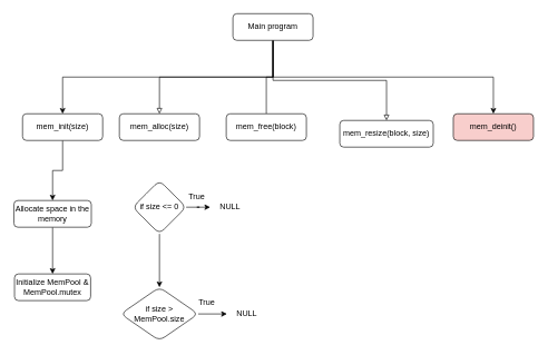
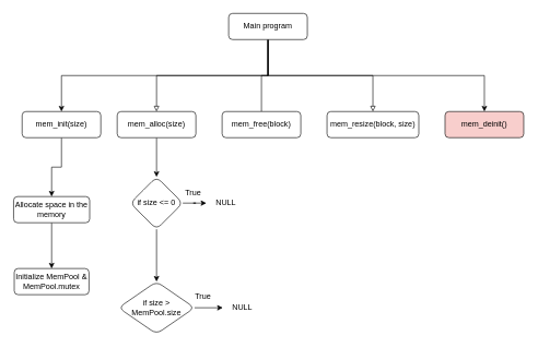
  <mxCell id="0" />
  <mxCell id="1" parent="0" />
  <mxCell id="2" style="edgeStyle=orthogonalEdgeStyle;rounded=0;orthogonalLoop=1;jettySize=auto;html=1;exitX=0.5;exitY=1;exitDx=0;exitDy=0;endArrow=block;endFill=0;" edge="1" parent="1" source="7" target="11"><mxGeometry relative="1" as="geometry" /></mxCell>
  <mxCell id="3" style="edgeStyle=orthogonalEdgeStyle;rounded=0;orthogonalLoop=1;jettySize=auto;html=1;exitX=0.5;exitY=1;exitDx=0;exitDy=0;entryX=0.5;entryY=0;entryDx=0;entryDy=0;endArrow=none;" edge="1" parent="1" source="7" target="12"><mxGeometry relative="1" as="geometry" /></mxCell>
  <mxCell id="4" style="edgeStyle=orthogonalEdgeStyle;rounded=0;orthogonalLoop=1;jettySize=auto;html=1;exitX=0.5;exitY=1;exitDx=0;exitDy=0;entryX=0.5;entryY=0;entryDx=0;entryDy=0;" edge="1" parent="1" source="7" target="9"><mxGeometry relative="1" as="geometry" /></mxCell>
  <mxCell id="5" style="edgeStyle=orthogonalEdgeStyle;rounded=0;orthogonalLoop=1;jettySize=auto;html=1;exitX=0.5;exitY=1;exitDx=0;exitDy=0;endArrow=block;endFill=0;" edge="1" parent="1" source="7" target="13"><mxGeometry relative="1" as="geometry" /></mxCell>
  <mxCell id="6" style="edgeStyle=orthogonalEdgeStyle;rounded=0;orthogonalLoop=1;jettySize=auto;html=1;exitX=0.5;exitY=1;exitDx=0;exitDy=0;entryX=0.5;entryY=0;entryDx=0;entryDy=0;" edge="1" parent="1" source="7" target="14"><mxGeometry relative="1" as="geometry" /></mxCell>
  <mxCell id="7" value="Main program" style="rounded=1;whiteSpace=wrap;html=1;fontSize=12;glass=0;strokeWidth=1;shadow=0;" parent="1" vertex="1"><mxGeometry x="348" y="20" width="120" height="40" as="geometry" /></mxCell>
  <mxCell id="8" value="" style="edgeStyle=orthogonalEdgeStyle;rounded=0;orthogonalLoop=1;jettySize=auto;html=1;" edge="1" parent="1" source="9" target="16"><mxGeometry relative="1" as="geometry" /></mxCell>
  <mxCell id="9" value="mem_init(size)" style="rounded=1;whiteSpace=wrap;html=1;fontSize=12;glass=0;strokeWidth=1;shadow=0;" vertex="1" parent="1"><mxGeometry x="33" y="170" width="120" height="40" as="geometry" /></mxCell>
+ <mxCell id="10" value="" style="edgeStyle=orthogonalEdgeStyle;rounded=0;orthogonalLoop=1;jettySize=auto;html=1;" edge="1" parent="1" source="11" target="19"><mxGeometry relative="1" as="geometry" /></mxCell>
  <mxCell id="11" value="mem_alloc(size)" style="rounded=1;whiteSpace=wrap;html=1;fontSize=12;glass=0;strokeWidth=1;shadow=0;" vertex="1" parent="1"><mxGeometry x="178" y="170" width="120" height="40" as="geometry" /></mxCell>
  <mxCell id="12" value="mem_free(block)" style="rounded=1;whiteSpace=wrap;html=1;fontSize=12;glass=0;strokeWidth=1;shadow=0;" vertex="1" parent="1"><mxGeometry x="338" y="170" width="120" height="40" as="geometry" /></mxCell>
- <mxCell id="13" value="mem_resize(block, size)" style="rounded=1;whiteSpace=wrap;html=1;fontSize=12;glass=0;strokeWidth=1;shadow=0;" vertex="1" parent="1"><mxGeometry x="508" y="180" width="140" height="40" as="geometry" /></mxCell>
+ <mxCell id="13" value="mem_resize(block, size)" style="rounded=1;whiteSpace=wrap;html=1;fontSize=12;glass=0;strokeWidth=1;shadow=0;" vertex="1" parent="1"><mxGeometry x="498" y="170" width="140" height="40" as="geometry" /></mxCell>
  <mxCell id="14" value="mem_deinit()" style="rounded=1;whiteSpace=wrap;html=1;fontSize=12;glass=0;strokeWidth=1;shadow=0;fillColor=#f8cecc;" vertex="1" parent="1"><mxGeometry x="678" y="170" width="120" height="40" as="geometry" /></mxCell>
  <mxCell id="15" value="" style="edgeStyle=orthogonalEdgeStyle;rounded=0;orthogonalLoop=1;jettySize=auto;html=1;" edge="1" parent="1" source="16" target="17"><mxGeometry relative="1" as="geometry" /></mxCell>
  <mxCell id="16" value="Allocate space in the memory" style="whiteSpace=wrap;html=1;rounded=1;glass=0;strokeWidth=1;shadow=0;" vertex="1" parent="1"><mxGeometry x="20" y="300" width="116" height="40" as="geometry" /></mxCell>
  <mxCell id="17" value="Initialize MemPool &amp;amp; MemPool.mutex" style="whiteSpace=wrap;html=1;rounded=1;glass=0;strokeWidth=1;shadow=0;" vertex="1" parent="1"><mxGeometry x="21" y="410" width="114" height="40" as="geometry" /></mxCell>
  <mxCell id="18" value="" style="edgeStyle=orthogonalEdgeStyle;rounded=0;orthogonalLoop=1;jettySize=auto;html=1;" edge="1" parent="1" source="19" target="24"><mxGeometry relative="1" as="geometry" /></mxCell>
  <mxCell id="19" value="if size &amp;lt;= 0" style="rhombus;whiteSpace=wrap;html=1;rounded=1;glass=0;strokeWidth=1;shadow=0;" vertex="1" parent="1"><mxGeometry x="198" y="270" width="80" height="80" as="geometry" /></mxCell>
  <mxCell id="20" value="NULL" style="text;html=1;align=center;verticalAlign=middle;whiteSpace=wrap;rounded=0;" vertex="1" parent="1"><mxGeometry x="314" y="295" width="60" height="30" as="geometry" /></mxCell>
  <mxCell id="21" style="edgeStyle=orthogonalEdgeStyle;rounded=0;orthogonalLoop=1;jettySize=auto;html=1;exitX=1;exitY=0.5;exitDx=0;exitDy=0;" edge="1" parent="1" source="19" target="20"><mxGeometry relative="1" as="geometry" /></mxCell>
  <mxCell id="22" value="True" style="text;html=1;align=center;verticalAlign=middle;whiteSpace=wrap;rounded=0;" vertex="1" parent="1"><mxGeometry x="264" y="280" width="60" height="30" as="geometry" /></mxCell>
  <mxCell id="23" style="edgeStyle=orthogonalEdgeStyle;rounded=0;orthogonalLoop=1;jettySize=auto;html=1;exitX=1;exitY=0.5;exitDx=0;exitDy=0;" edge="1" parent="1" source="24" target="25"><mxGeometry relative="1" as="geometry" /></mxCell>
  <mxCell id="24" value="if size &amp;gt; MemPool.size" style="rhombus;whiteSpace=wrap;html=1;rounded=1;glass=0;strokeWidth=1;shadow=0;" vertex="1" parent="1"><mxGeometry x="180" y="430" width="116" height="80" as="geometry" /></mxCell>
  <mxCell id="25" value="NULL" style="text;html=1;align=center;verticalAlign=middle;whiteSpace=wrap;rounded=0;" vertex="1" parent="1"><mxGeometry x="339" y="455" width="60" height="30" as="geometry" /></mxCell>
  <mxCell id="26" value="True" style="text;html=1;align=center;verticalAlign=middle;whiteSpace=wrap;rounded=0;" vertex="1" parent="1"><mxGeometry x="279" y="438" width="60" height="30" as="geometry" /></mxCell>
